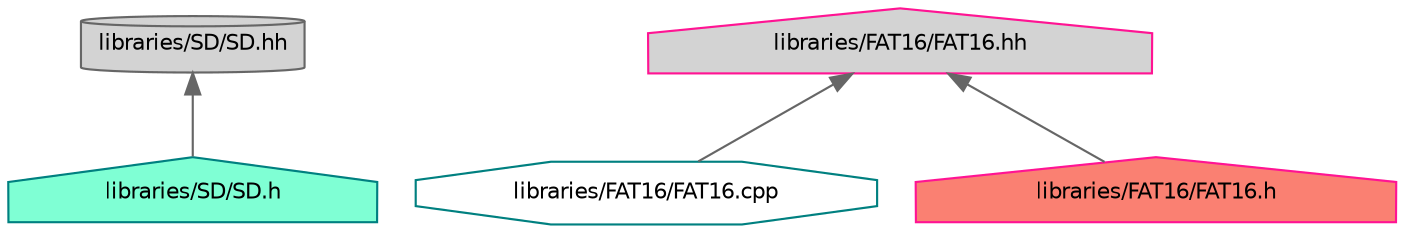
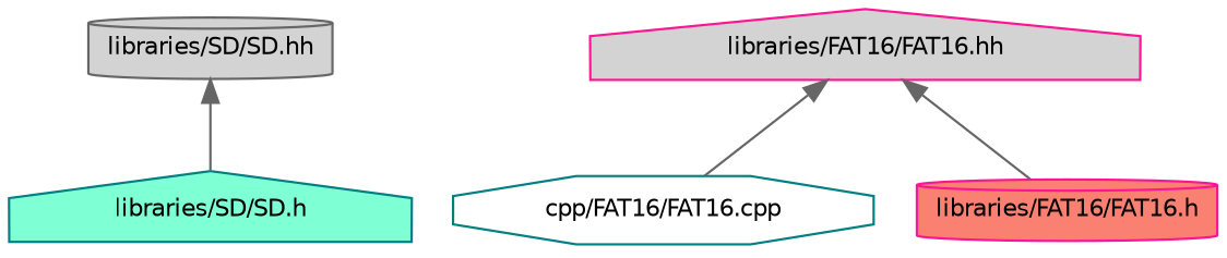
  digraph {
    node [color=teal fillcolor=lightgrey fontname=Helvetica fontsize=10 shape=cylinder style=filled]
    edge [color=gray40 dir=back fontname=Helvetica fontsize=10 labelfontname=Helvetica labelfontsize=10 style=solid]
    n1 [color=gray40 fontcolor=black height=0.2 label="libraries/SD/SD.hh" width=0.4]
    n2 [fillcolor=aquamarine height=0.2 label="libraries/SD/SD.h" shape=house width=0.4]
    n3 [color=deeppink height=0.2 label="libraries/FAT16/FAT16.hh" shape=house width=0.4]
-   n4 [fillcolor=white height=0.2 label="libraries/FAT16/FAT16.cpp" shape=octagon width=0.4]
-   n5 [color=deeppink fillcolor=salmon height=0.2 label="libraries/FAT16/FAT16.h" shape=house width=0.4]
+   n4 [fillcolor=white height=0.2 label="cpp/FAT16/FAT16.cpp" shape=octagon width=0.4]
+   n5 [color=deeppink fillcolor=salmon height=0.2 label="libraries/FAT16/FAT16.h" width=0.4]
    n1 -> n2
    n3 -> n4
    n3 -> n5
  }
